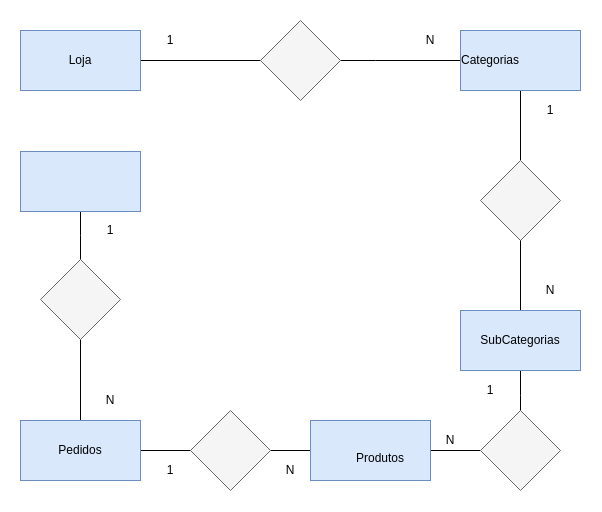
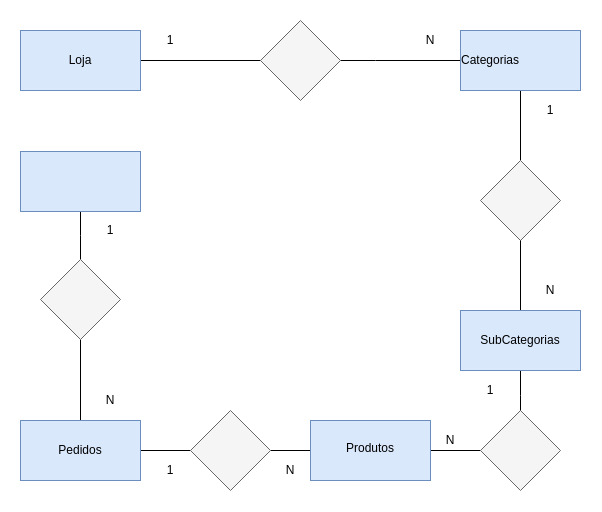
  <mxCell id="0" />
  <mxCell id="1" parent="0" />
  <mxCell id="2" style="edgeStyle=orthogonalEdgeStyle;rounded=0;orthogonalLoop=1;jettySize=auto;html=1;endArrow=none;endFill=0;" edge="1" parent="1" source="3" target="9"><mxGeometry relative="1" as="geometry" /></mxCell>
  <mxCell id="3" value="" style="rounded=0;whiteSpace=wrap;html=1;fillColor=#dae8fc;strokeColor=#6c8ebf;" vertex="1" parent="1"><mxGeometry x="20" y="30" width="120" height="60" as="geometry" /></mxCell>
  <mxCell id="4" value="Loja" style="text;html=1;strokeColor=none;fillColor=none;align=center;verticalAlign=middle;whiteSpace=wrap;rounded=0;" vertex="1" parent="1"><mxGeometry x="60" y="50" width="40" height="20" as="geometry" /></mxCell>
  <mxCell id="5" style="edgeStyle=orthogonalEdgeStyle;rounded=0;orthogonalLoop=1;jettySize=auto;html=1;endArrow=none;endFill=0;" edge="1" parent="1" source="7"><mxGeometry relative="1" as="geometry"><mxPoint x="390" y="60" as="targetPoint" /></mxGeometry></mxCell>
  <mxCell id="6" style="edgeStyle=orthogonalEdgeStyle;rounded=0;orthogonalLoop=1;jettySize=auto;html=1;entryX=0.5;entryY=0;entryDx=0;entryDy=0;endArrow=none;endFill=0;" edge="1" parent="1" source="7" target="13"><mxGeometry relative="1" as="geometry" /></mxCell>
  <mxCell id="7" value="" style="rounded=0;whiteSpace=wrap;html=1;fillColor=#dae8fc;strokeColor=#6c8ebf;" vertex="1" parent="1"><mxGeometry x="460" y="30" width="120" height="60" as="geometry" /></mxCell>
  <mxCell id="8" style="edgeStyle=orthogonalEdgeStyle;rounded=0;orthogonalLoop=1;jettySize=auto;html=1;endArrow=none;endFill=0;" edge="1" parent="1" source="9"><mxGeometry relative="1" as="geometry"><mxPoint x="410" y="60" as="targetPoint" /></mxGeometry></mxCell>
  <mxCell id="9" value="" style="rhombus;whiteSpace=wrap;html=1;fillColor=#f5f5f5;strokeColor=#666666;fontColor=#333333;" vertex="1" parent="1"><mxGeometry x="260" y="20" width="80" height="80" as="geometry" /></mxCell>
  <mxCell id="10" value="Categorias" style="text;html=1;strokeColor=none;fillColor=none;align=center;verticalAlign=middle;whiteSpace=wrap;rounded=0;" vertex="1" parent="1"><mxGeometry x="470" y="50" width="40" height="20" as="geometry" /></mxCell>
  <mxCell id="11" value="1" style="text;html=1;strokeColor=none;fillColor=none;align=center;verticalAlign=middle;whiteSpace=wrap;rounded=0;" vertex="1" parent="1"><mxGeometry x="150" y="30" width="40" height="20" as="geometry" /></mxCell>
  <mxCell id="12" value="N" style="text;html=1;strokeColor=none;fillColor=none;align=center;verticalAlign=middle;whiteSpace=wrap;rounded=0;" vertex="1" parent="1"><mxGeometry x="410" y="30" width="40" height="20" as="geometry" /></mxCell>
  <mxCell id="13" value="" style="rhombus;whiteSpace=wrap;html=1;fillColor=#f5f5f5;strokeColor=#666666;fontColor=#333333;" vertex="1" parent="1"><mxGeometry x="480" y="160" width="80" height="80" as="geometry" /></mxCell>
  <mxCell id="14" style="edgeStyle=orthogonalEdgeStyle;rounded=0;orthogonalLoop=1;jettySize=auto;html=1;entryX=0.5;entryY=1;entryDx=0;entryDy=0;endArrow=none;endFill=0;" edge="1" parent="1" source="16" target="13"><mxGeometry relative="1" as="geometry" /></mxCell>
  <mxCell id="15" style="edgeStyle=orthogonalEdgeStyle;rounded=0;orthogonalLoop=1;jettySize=auto;html=1;endArrow=none;endFill=0;" edge="1" parent="1" source="16"><mxGeometry relative="1" as="geometry"><mxPoint x="520" y="420" as="targetPoint" /></mxGeometry></mxCell>
  <mxCell id="16" value="" style="rounded=0;whiteSpace=wrap;html=1;fillColor=#dae8fc;strokeColor=#6c8ebf;" vertex="1" parent="1"><mxGeometry x="460" y="310" width="120" height="60" as="geometry" /></mxCell>
  <mxCell id="17" value="SubCategorias" style="text;html=1;strokeColor=none;fillColor=none;align=center;verticalAlign=middle;whiteSpace=wrap;rounded=0;" vertex="1" parent="1"><mxGeometry x="500" y="330" width="40" height="20" as="geometry" /></mxCell>
  <mxCell id="18" value="1" style="text;html=1;strokeColor=none;fillColor=none;align=center;verticalAlign=middle;whiteSpace=wrap;rounded=0;" vertex="1" parent="1"><mxGeometry x="530" y="100" width="40" height="20" as="geometry" /></mxCell>
  <mxCell id="19" value="N" style="text;html=1;strokeColor=none;fillColor=none;align=center;verticalAlign=middle;whiteSpace=wrap;rounded=0;" vertex="1" parent="1"><mxGeometry x="530" y="280" width="40" height="20" as="geometry" /></mxCell>
  <mxCell id="20" style="edgeStyle=orthogonalEdgeStyle;rounded=0;orthogonalLoop=1;jettySize=auto;html=1;endArrow=none;endFill=0;" edge="1" parent="1" source="21"><mxGeometry relative="1" as="geometry"><mxPoint x="80" y="259" as="targetPoint" /></mxGeometry></mxCell>
  <mxCell id="21" value="" style="rounded=0;whiteSpace=wrap;html=1;fillColor=#dae8fc;strokeColor=#6c8ebf;" vertex="1" parent="1"><mxGeometry x="20" y="151" width="120" height="60" as="geometry" /></mxCell>
  <mxCell id="22" style="edgeStyle=orthogonalEdgeStyle;rounded=0;orthogonalLoop=1;jettySize=auto;html=1;entryX=0.5;entryY=0;entryDx=0;entryDy=0;endArrow=none;endFill=0;" edge="1" parent="1" source="23" target="25"><mxGeometry relative="1" as="geometry" /></mxCell>
  <mxCell id="23" value="" style="rhombus;whiteSpace=wrap;html=1;fillColor=#f5f5f5;strokeColor=#666666;fontColor=#333333;" vertex="1" parent="1"><mxGeometry x="40" y="259" width="80" height="80" as="geometry" /></mxCell>
  <mxCell id="24" style="edgeStyle=orthogonalEdgeStyle;rounded=0;orthogonalLoop=1;jettySize=auto;html=1;entryX=0;entryY=0.5;entryDx=0;entryDy=0;endArrow=none;endFill=0;" edge="1" parent="1" source="25" target="33"><mxGeometry relative="1" as="geometry" /></mxCell>
  <mxCell id="25" value="" style="rounded=0;whiteSpace=wrap;html=1;fillColor=#dae8fc;strokeColor=#6c8ebf;" vertex="1" parent="1"><mxGeometry x="20" y="420" width="120" height="60" as="geometry" /></mxCell>
  <mxCell id="26" style="edgeStyle=orthogonalEdgeStyle;rounded=0;orthogonalLoop=1;jettySize=auto;html=1;endArrow=none;endFill=0;" edge="1" parent="1" source="27" target="29"><mxGeometry relative="1" as="geometry"><mxPoint x="410" y="450" as="targetPoint" /></mxGeometry></mxCell>
  <mxCell id="27" value="" style="rhombus;whiteSpace=wrap;html=1;fillColor=#f5f5f5;strokeColor=#666666;fontColor=#333333;" vertex="1" parent="1"><mxGeometry x="480" y="410" width="80" height="80" as="geometry" /></mxCell>
  <mxCell id="28" style="edgeStyle=orthogonalEdgeStyle;rounded=0;orthogonalLoop=1;jettySize=auto;html=1;entryX=1;entryY=0.5;entryDx=0;entryDy=0;endArrow=none;endFill=0;" edge="1" parent="1" source="29" target="33"><mxGeometry relative="1" as="geometry" /></mxCell>
  <mxCell id="29" value="" style="rounded=0;whiteSpace=wrap;html=1;fillColor=#dae8fc;strokeColor=#6c8ebf;" vertex="1" parent="1"><mxGeometry x="310" y="420" width="120" height="60" as="geometry" /></mxCell>
- <mxCell id="30" value="Produtos" style="text;html=1;strokeColor=none;fillColor=none;align=center;verticalAlign=middle;whiteSpace=wrap;rounded=0;" vertex="1" parent="1"><mxGeometry x="360" y="448" width="40" height="20" as="geometry" /></mxCell>
+ <mxCell id="30" value="Produtos" style="text;html=1;strokeColor=none;fillColor=none;align=center;verticalAlign=middle;whiteSpace=wrap;rounded=0;" vertex="1" parent="1"><mxGeometry x="350" y="438" width="40" height="20" as="geometry" /></mxCell>
  <mxCell id="31" value="Pedidos" style="text;html=1;strokeColor=none;fillColor=none;align=center;verticalAlign=middle;whiteSpace=wrap;rounded=0;" vertex="1" parent="1"><mxGeometry x="60" y="440" width="40" height="20" as="geometry" /></mxCell>
  <mxCell id="32" value="1" style="text;html=1;strokeColor=none;fillColor=none;align=center;verticalAlign=middle;whiteSpace=wrap;rounded=0;" vertex="1" parent="1"><mxGeometry x="90" y="220" width="40" height="20" as="geometry" /></mxCell>
  <mxCell id="33" value="" style="rhombus;whiteSpace=wrap;html=1;fillColor=#f5f5f5;strokeColor=#666666;fontColor=#333333;" vertex="1" parent="1"><mxGeometry x="190" y="410" width="80" height="80" as="geometry" /></mxCell>
  <mxCell id="34" value="1" style="text;html=1;strokeColor=none;fillColor=none;align=center;verticalAlign=middle;whiteSpace=wrap;rounded=0;" vertex="1" parent="1"><mxGeometry x="150" y="460" width="40" height="20" as="geometry" /></mxCell>
  <mxCell id="35" value="N" style="text;html=1;strokeColor=none;fillColor=none;align=center;verticalAlign=middle;whiteSpace=wrap;rounded=0;" vertex="1" parent="1"><mxGeometry x="270" y="460" width="40" height="20" as="geometry" /></mxCell>
  <mxCell id="36" value="1" style="text;html=1;strokeColor=none;fillColor=none;align=center;verticalAlign=middle;whiteSpace=wrap;rounded=0;" vertex="1" parent="1"><mxGeometry x="470" y="380" width="40" height="20" as="geometry" /></mxCell>
  <mxCell id="37" value="N" style="text;html=1;strokeColor=none;fillColor=none;align=center;verticalAlign=middle;whiteSpace=wrap;rounded=0;" vertex="1" parent="1"><mxGeometry x="430" y="430" width="40" height="20" as="geometry" /></mxCell>
  <mxCell id="38" value="N" style="text;html=1;strokeColor=none;fillColor=none;align=center;verticalAlign=middle;whiteSpace=wrap;rounded=0;" vertex="1" parent="1"><mxGeometry x="90" y="390" width="40" height="20" as="geometry" /></mxCell>
